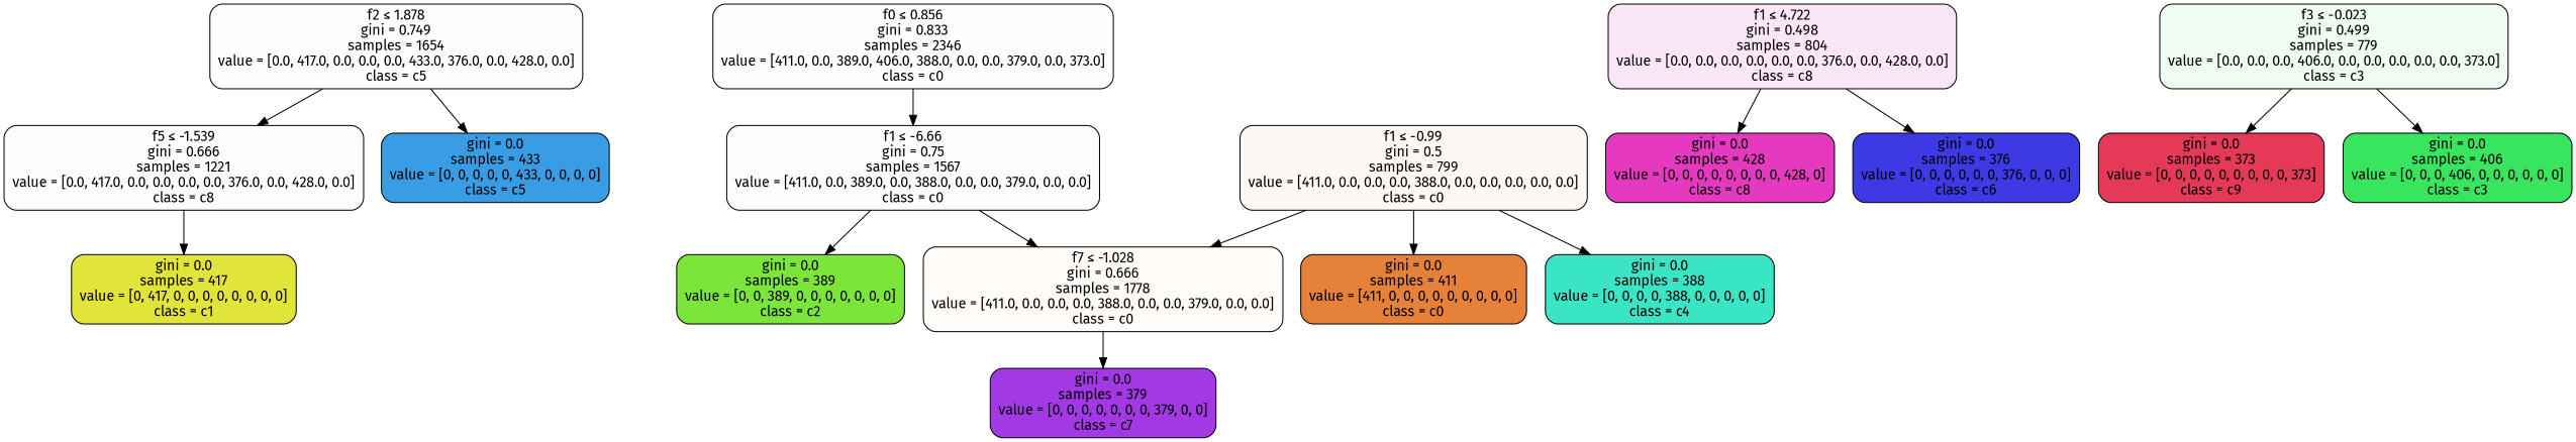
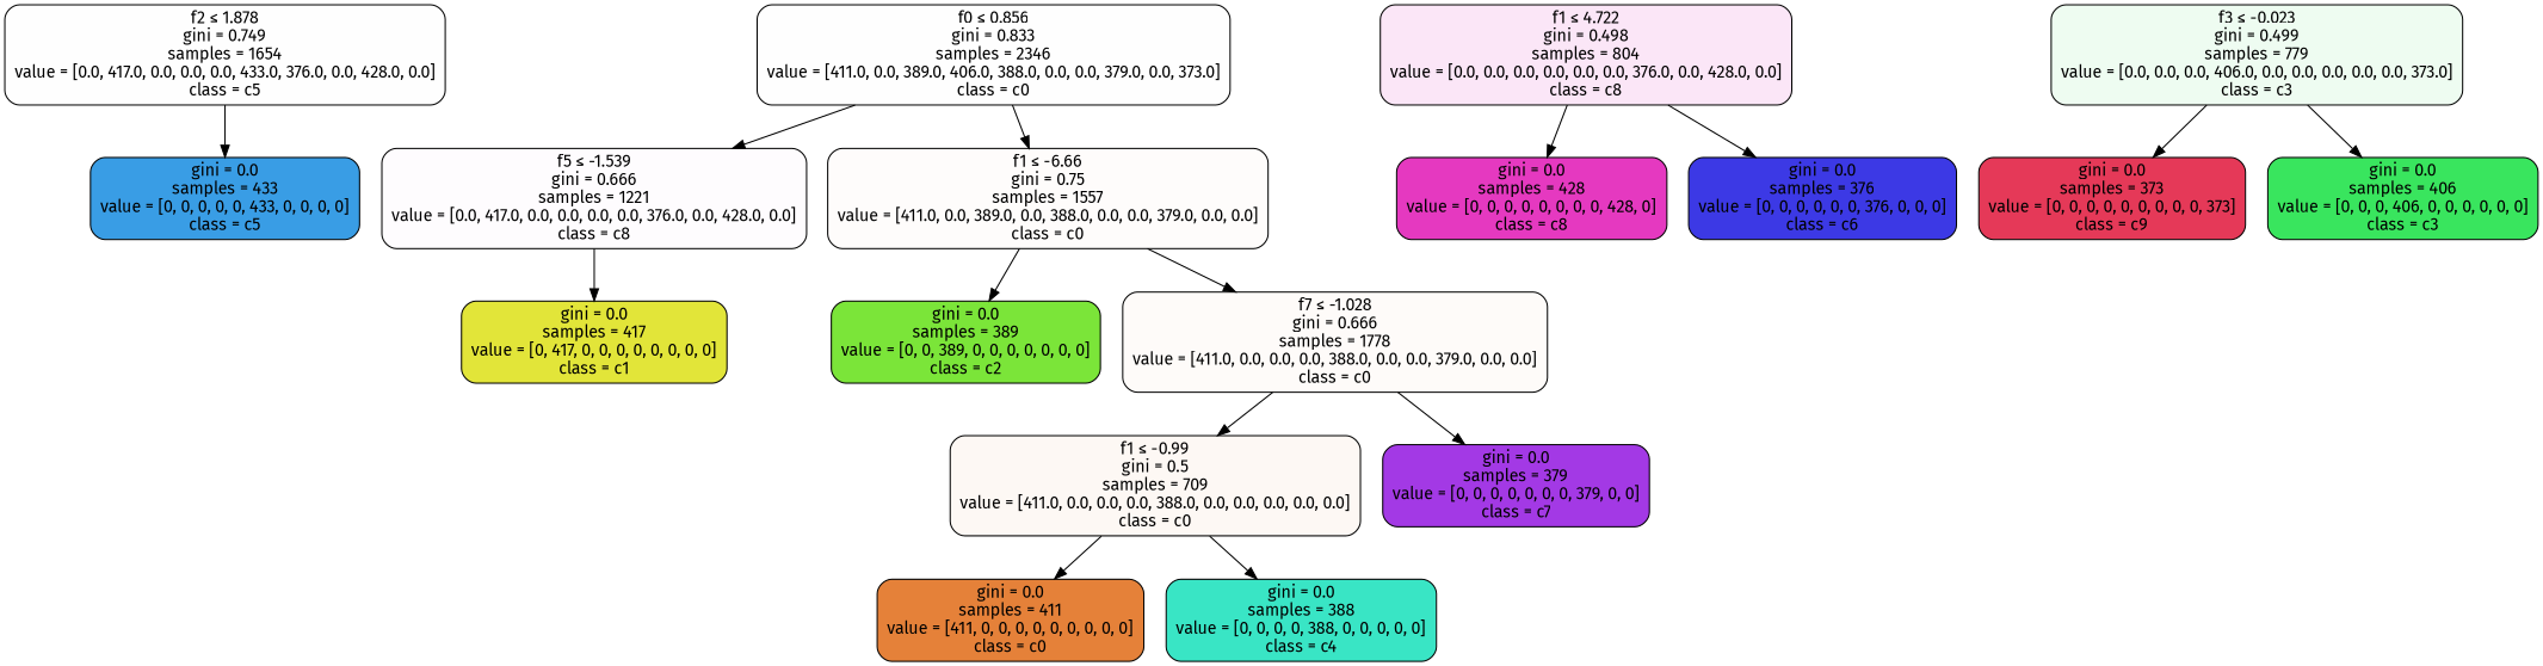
  digraph {
    fontname="Fira Sans"
    node [color=black fontname="Fira Sans" shape=box style="filled, rounded"]
    edge [fontname="Fira Sans"]
    n1 [fillcolor="#399de501" label=<f2 &le; 1.878<br/>gini = 0.749<br/>samples = 1654<br/>value = [0.0, 417.0, 0.0, 0.0, 0.0, 433.0, 376.0, 0.0, 428.0, 0.0]<br/>class = c5>]
    n2 [fillcolor="#e539c003" label=<f5 &le; -1.539<br/>gini = 0.666<br/>samples = 1221<br/>value = [0.0, 417.0, 0.0, 0.0, 0.0, 0.0, 376.0, 0.0, 428.0, 0.0]<br/>class = c8>]
    n3 [fillcolor="#399de5ff" label=<gini = 0.0<br/>samples = 433<br/>value = [0, 0, 0, 0, 0, 433, 0, 0, 0, 0]<br/>class = c5>]
    n4 [fillcolor="#e5813901" label=<f0 &le; 0.856<br/>gini = 0.833<br/>samples = 2346<br/>value = [411.0, 0.0, 389.0, 406.0, 388.0, 0.0, 0.0, 379.0, 0.0, 373.0]<br/>class = c0>]
-   n5 [fillcolor="#e5813905" label=<f1 &le; -6.66<br/>gini = 0.75<br/>samples = 1567<br/>value = [411.0, 0.0, 389.0, 0.0, 388.0, 0.0, 0.0, 379.0, 0.0, 0.0]<br/>class = c0>]
+   n5 [fillcolor="#e5813905" label=<f1 &le; -6.66<br/>gini = 0.75<br/>samples = 1557<br/>value = [411.0, 0.0, 389.0, 0.0, 388.0, 0.0, 0.0, 379.0, 0.0, 0.0]<br/>class = c0>]
    n6 [fillcolor="#e2e539ff" label=<gini = 0.0<br/>samples = 417<br/>value = [0, 417, 0, 0, 0, 0, 0, 0, 0, 0]<br/>class = c1>]
    n7 [fillcolor="#e539c01f" label=<f1 &le; 4.722<br/>gini = 0.498<br/>samples = 804<br/>value = [0.0, 0.0, 0.0, 0.0, 0.0, 0.0, 376.0, 0.0, 428.0, 0.0]<br/>class = c8>]
    n8 [fillcolor="#e539c0ff" label=<gini = 0.0<br/>samples = 428<br/>value = [0, 0, 0, 0, 0, 0, 0, 0, 428, 0]<br/>class = c8>]
    n9 [fillcolor="#3c39e5ff" label=<gini = 0.0<br/>samples = 376<br/>value = [0, 0, 0, 0, 0, 0, 376, 0, 0, 0]<br/>class = c6>]
    n10 [fillcolor="#7be539ff" label=<gini = 0.0<br/>samples = 389<br/>value = [0, 0, 389, 0, 0, 0, 0, 0, 0, 0]<br/>class = c2>]
    n11 [fillcolor="#e5813907" label=<f7 &le; -1.028<br/>gini = 0.666<br/>samples = 1778<br/>value = [411.0, 0.0, 0.0, 0.0, 388.0, 0.0, 0.0, 379.0, 0.0, 0.0]<br/>class = c0>]
    n12 [fillcolor="#39e55e15" label=<f3 &le; -0.023<br/>gini = 0.499<br/>samples = 779<br/>value = [0.0, 0.0, 0.0, 406.0, 0.0, 0.0, 0.0, 0.0, 0.0, 373.0]<br/>class = c3>]
    n13 [fillcolor="#e53958ff" label=<gini = 0.0<br/>samples = 373<br/>value = [0, 0, 0, 0, 0, 0, 0, 0, 0, 373]<br/>class = c9>]
    n14 [fillcolor="#39e55eff" label=<gini = 0.0<br/>samples = 406<br/>value = [0, 0, 0, 406, 0, 0, 0, 0, 0, 0]<br/>class = c3>]
-   n15 [fillcolor="#e581390e" label=<f1 &le; -0.99<br/>gini = 0.5<br/>samples = 799<br/>value = [411.0, 0.0, 0.0, 0.0, 388.0, 0.0, 0.0, 0.0, 0.0, 0.0]<br/>class = c0>]
+   n15 [fillcolor="#e581390e" label=<f1 &le; -0.99<br/>gini = 0.5<br/>samples = 709<br/>value = [411.0, 0.0, 0.0, 0.0, 388.0, 0.0, 0.0, 0.0, 0.0, 0.0]<br/>class = c0>]
    n16 [fillcolor="#a339e5ff" label=<gini = 0.0<br/>samples = 379<br/>value = [0, 0, 0, 0, 0, 0, 0, 379, 0, 0]<br/>class = c7>]
    n17 [fillcolor="#e58139ff" label=<gini = 0.0<br/>samples = 411<br/>value = [411, 0, 0, 0, 0, 0, 0, 0, 0, 0]<br/>class = c0>]
    n18 [fillcolor="#39e5c5ff" label=<gini = 0.0<br/>samples = 388<br/>value = [0, 0, 0, 0, 388, 0, 0, 0, 0, 0]<br/>class = c4>]
-   n1 -> n2
+   n4 -> n2
    n1 -> n3
    n2 -> n6
    n4 -> n5
    n5 -> n10
    n5 -> n11
    n7 -> n8
    n7 -> n9
-   n15 -> n11
+   n11 -> n15
    n11 -> n16
    n12 -> n13
    n12 -> n14
    n15 -> n17
    n15 -> n18
  }
